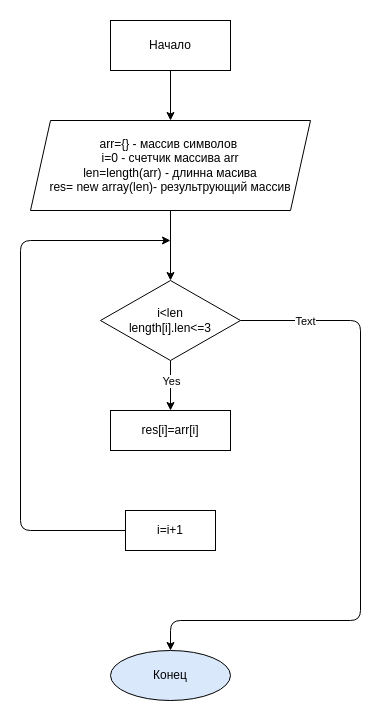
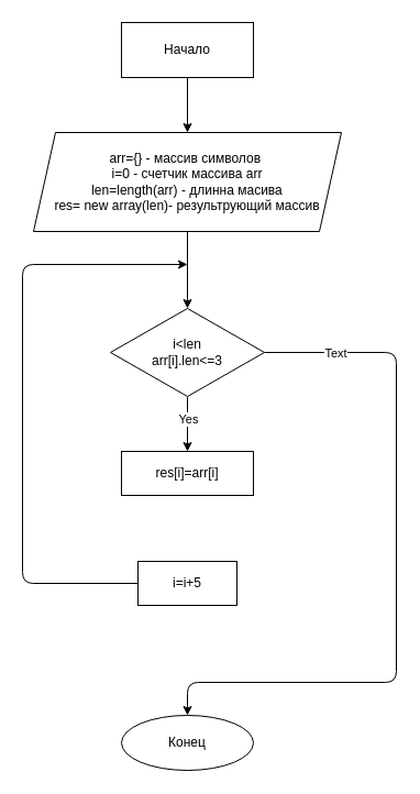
  <mxCell id="0" />
  <mxCell id="1" parent="0" />
  <mxCell id="2" style="edgeStyle=none;html=1;exitX=0.5;exitY=1;exitDx=0;exitDy=0;entryX=0.5;entryY=0;entryDx=0;entryDy=0;" edge="1" parent="1" source="3"><mxGeometry relative="1" as="geometry"><mxPoint x="170" y="120" as="targetPoint" /></mxGeometry></mxCell>
  <mxCell id="3" value="Начало" style="whiteSpace=wrap;html=1;rounded=0;" vertex="1" parent="1"><mxGeometry x="110" y="20" width="120" height="50" as="geometry" /></mxCell>
  <mxCell id="4" style="edgeStyle=none;html=1;entryX=0.5;entryY=0;entryDx=0;entryDy=0;" edge="1" parent="1" source="5" target="10"><mxGeometry relative="1" as="geometry" /></mxCell>
  <mxCell id="5" value="arr={} - массив символов&amp;nbsp;&lt;br&gt;i=0 - счетчик массива arr&lt;br&gt;len=length(arr) - длинна масива&lt;br&gt;res= new array(len)- результрующий массив" style="shape=parallelogram;perimeter=parallelogramPerimeter;whiteSpace=wrap;html=1;fixedSize=1;" vertex="1" parent="1"><mxGeometry x="30" y="120" width="280" height="90" as="geometry" /></mxCell>
  <mxCell id="6" style="edgeStyle=none;html=1;entryX=0.5;entryY=0;entryDx=0;entryDy=0;" edge="1" parent="1" source="10" target="11"><mxGeometry relative="1" as="geometry"><Array as="points" /></mxGeometry></mxCell>
  <mxCell id="7" value="Yes" style="edgeLabel;html=1;align=center;verticalAlign=middle;resizable=0;points=[];" vertex="1" connectable="0" parent="6"><mxGeometry x="-0.195" relative="1" as="geometry"><mxPoint as="offset" /></mxGeometry></mxCell>
  <mxCell id="8" style="edgeStyle=none;html=1;" edge="1" parent="1" source="10" target="14"><mxGeometry relative="1" as="geometry"><mxPoint x="170" y="650" as="targetPoint" /><Array as="points"><mxPoint x="360" y="320" /><mxPoint x="360" y="620" /><mxPoint x="170" y="620" /></Array></mxGeometry></mxCell>
  <mxCell id="9" value="Text" style="edgeLabel;html=1;align=center;verticalAlign=middle;resizable=0;points=[];" vertex="1" connectable="0" parent="8"><mxGeometry x="-0.801" relative="1" as="geometry"><mxPoint as="offset" /></mxGeometry></mxCell>
- <mxCell id="10" value="i&amp;lt;len&lt;br&gt;length[i].len&amp;lt;=3" style="rhombus;whiteSpace=wrap;html=1;" vertex="1" parent="1"><mxGeometry x="100" y="280" width="140" height="80" as="geometry" /></mxCell>
+ <mxCell id="10" value="i&amp;lt;len&lt;br&gt;arr[i].len&amp;lt;=3" style="rhombus;whiteSpace=wrap;html=1;" vertex="1" parent="1"><mxGeometry x="100" y="280" width="140" height="80" as="geometry" /></mxCell>
  <mxCell id="11" value="res[i]=arr[i]" style="rounded=0;whiteSpace=wrap;html=1;" vertex="1" parent="1"><mxGeometry x="110" y="410" width="120" height="40" as="geometry" /></mxCell>
  <mxCell id="12" style="edgeStyle=none;html=1;" edge="1" parent="1" source="13"><mxGeometry relative="1" as="geometry"><mxPoint x="170" y="240" as="targetPoint" /><Array as="points"><mxPoint x="20" y="530" /><mxPoint x="20" y="240" /></Array></mxGeometry></mxCell>
- <mxCell id="13" value="i=i+1" style="rounded=0;whiteSpace=wrap;html=1;" vertex="1" parent="1"><mxGeometry x="125" y="510" width="90" height="40" as="geometry" /></mxCell>
- <mxCell id="14" value="Конец" style="ellipse;whiteSpace=wrap;html=1;fillColor=#dae8fc;" vertex="1" parent="1"><mxGeometry x="110" y="650" width="120" height="50" as="geometry" /></mxCell>
+ <mxCell id="13" value="i=i+5" style="rounded=0;whiteSpace=wrap;html=1;" vertex="1" parent="1"><mxGeometry x="125" y="510" width="90" height="40" as="geometry" /></mxCell>
+ <mxCell id="14" value="Конец" style="ellipse;whiteSpace=wrap;html=1;" vertex="1" parent="1"><mxGeometry x="110" y="650" width="120" height="50" as="geometry" /></mxCell>
